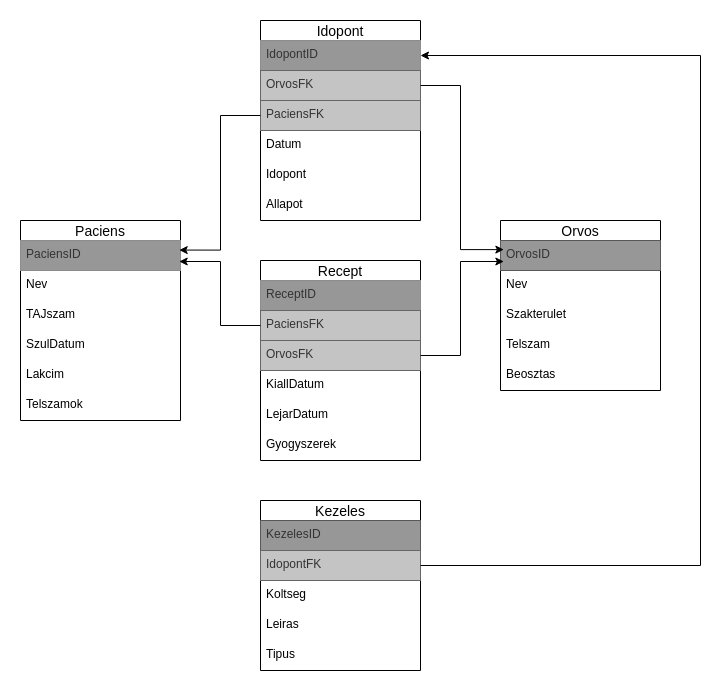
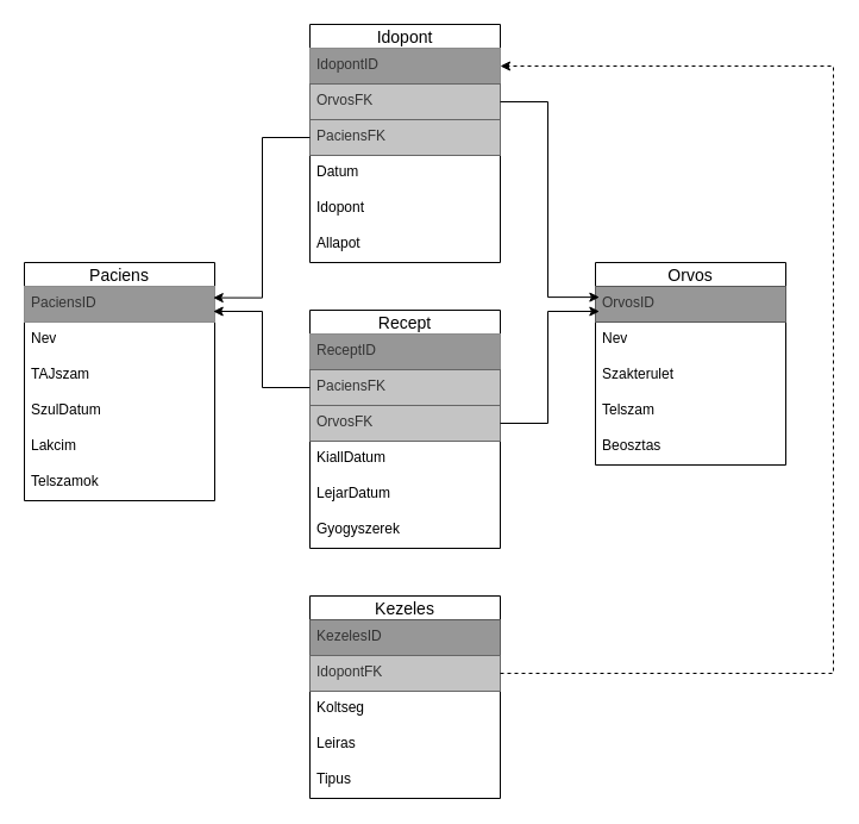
  <mxCell id="0" />
  <mxCell id="1" parent="0" />
  <mxCell id="2" value="Paciens" style="swimlane;fontStyle=0;childLayout=stackLayout;horizontal=1;startSize=20;horizontalStack=0;resizeParent=1;resizeParentMax=0;resizeLast=0;collapsible=1;marginBottom=0;align=center;fontSize=14;" vertex="1" parent="1"><mxGeometry x="20" y="220" width="160" height="200" as="geometry" /></mxCell>
  <mxCell id="3" value="PaciensID" style="text;strokeColor=#8C8C8C;fillColor=#979797;spacingLeft=4;spacingRight=4;overflow=hidden;rotatable=0;points=[[0,0.5],[1,0.5]];portConstraint=eastwest;fontSize=12;whiteSpace=wrap;html=1;fontColor=#333333;" vertex="1" parent="2"><mxGeometry y="20" width="160" height="30" as="geometry" /></mxCell>
  <mxCell id="4" value="Nev" style="text;strokeColor=none;fillColor=none;spacingLeft=4;spacingRight=4;overflow=hidden;rotatable=0;points=[[0,0.5],[1,0.5]];portConstraint=eastwest;fontSize=12;whiteSpace=wrap;html=1;" vertex="1" parent="2"><mxGeometry y="50" width="160" height="30" as="geometry" /></mxCell>
  <mxCell id="5" value="TAJszam" style="text;strokeColor=none;fillColor=none;spacingLeft=4;spacingRight=4;overflow=hidden;rotatable=0;points=[[0,0.5],[1,0.5]];portConstraint=eastwest;fontSize=12;whiteSpace=wrap;html=1;" vertex="1" parent="2"><mxGeometry y="80" width="160" height="30" as="geometry" /></mxCell>
  <mxCell id="6" value="SzulDatum" style="text;strokeColor=none;fillColor=none;spacingLeft=4;spacingRight=4;overflow=hidden;rotatable=0;points=[[0,0.5],[1,0.5]];portConstraint=eastwest;fontSize=12;whiteSpace=wrap;html=1;" vertex="1" parent="2"><mxGeometry y="110" width="160" height="30" as="geometry" /></mxCell>
  <mxCell id="7" value="Lakcim" style="text;strokeColor=none;fillColor=none;spacingLeft=4;spacingRight=4;overflow=hidden;rotatable=0;points=[[0,0.5],[1,0.5]];portConstraint=eastwest;fontSize=12;whiteSpace=wrap;html=1;" vertex="1" parent="2"><mxGeometry y="140" width="160" height="30" as="geometry" /></mxCell>
  <mxCell id="8" value="Telszamok" style="text;strokeColor=none;fillColor=none;spacingLeft=4;spacingRight=4;overflow=hidden;rotatable=0;points=[[0,0.5],[1,0.5]];portConstraint=eastwest;fontSize=12;whiteSpace=wrap;html=1;" vertex="1" parent="2"><mxGeometry y="170" width="160" height="30" as="geometry" /></mxCell>
  <mxCell id="9" value="Orvos" style="swimlane;fontStyle=0;childLayout=stackLayout;horizontal=1;startSize=20;horizontalStack=0;resizeParent=1;resizeParentMax=0;resizeLast=0;collapsible=1;marginBottom=0;align=center;fontSize=14;" vertex="1" parent="1"><mxGeometry x="500" y="220" width="160" height="170" as="geometry" /></mxCell>
  <mxCell id="10" value="OrvosID" style="text;strokeColor=#585858;fillColor=#979797;spacingLeft=4;spacingRight=4;overflow=hidden;rotatable=0;points=[[0,0.5],[1,0.5]];portConstraint=eastwest;fontSize=12;whiteSpace=wrap;html=1;fontColor=#333333;" vertex="1" parent="9"><mxGeometry y="20" width="160" height="30" as="geometry" /></mxCell>
  <mxCell id="11" value="Nev" style="text;strokeColor=none;fillColor=none;spacingLeft=4;spacingRight=4;overflow=hidden;rotatable=0;points=[[0,0.5],[1,0.5]];portConstraint=eastwest;fontSize=12;whiteSpace=wrap;html=1;" vertex="1" parent="9"><mxGeometry y="50" width="160" height="30" as="geometry" /></mxCell>
  <mxCell id="12" value="Szakterulet" style="text;strokeColor=none;fillColor=none;spacingLeft=4;spacingRight=4;overflow=hidden;rotatable=0;points=[[0,0.5],[1,0.5]];portConstraint=eastwest;fontSize=12;whiteSpace=wrap;html=1;" vertex="1" parent="9"><mxGeometry y="80" width="160" height="30" as="geometry" /></mxCell>
  <mxCell id="13" value="Telszam" style="text;strokeColor=none;fillColor=none;spacingLeft=4;spacingRight=4;overflow=hidden;rotatable=0;points=[[0,0.5],[1,0.5]];portConstraint=eastwest;fontSize=12;whiteSpace=wrap;html=1;" vertex="1" parent="9"><mxGeometry y="110" width="160" height="30" as="geometry" /></mxCell>
  <mxCell id="14" value="Beosztas" style="text;strokeColor=none;fillColor=none;spacingLeft=4;spacingRight=4;overflow=hidden;rotatable=0;points=[[0,0.5],[1,0.5]];portConstraint=eastwest;fontSize=12;whiteSpace=wrap;html=1;" vertex="1" parent="9"><mxGeometry y="140" width="160" height="30" as="geometry" /></mxCell>
  <mxCell id="15" value="Recept" style="swimlane;fontStyle=0;childLayout=stackLayout;horizontal=1;startSize=20;horizontalStack=0;resizeParent=1;resizeParentMax=0;resizeLast=0;collapsible=1;marginBottom=0;align=center;fontSize=14;" vertex="1" parent="1"><mxGeometry x="260" y="260" width="160" height="200" as="geometry" /></mxCell>
  <mxCell id="16" value="ReceptID" style="text;strokeColor=#8C8C8C;fillColor=#979797;spacingLeft=4;spacingRight=4;overflow=hidden;rotatable=0;points=[[0,0.5],[1,0.5]];portConstraint=eastwest;fontSize=12;whiteSpace=wrap;html=1;fontColor=#333333;" vertex="1" parent="15"><mxGeometry y="20" width="160" height="30" as="geometry" /></mxCell>
  <mxCell id="17" value="PaciensFK" style="text;strokeColor=#666666;fillColor=#C4C4C4;spacingLeft=4;spacingRight=4;overflow=hidden;rotatable=0;points=[[0,0.5],[1,0.5]];portConstraint=eastwest;fontSize=12;whiteSpace=wrap;html=1;fontColor=#333333;" vertex="1" parent="15"><mxGeometry y="50" width="160" height="30" as="geometry" /></mxCell>
  <mxCell id="18" value="OrvosFK" style="text;strokeColor=#666666;fillColor=#C4C4C4;spacingLeft=4;spacingRight=4;overflow=hidden;rotatable=0;points=[[0,0.5],[1,0.5]];portConstraint=eastwest;fontSize=12;whiteSpace=wrap;html=1;fontColor=#333333;" vertex="1" parent="15"><mxGeometry y="80" width="160" height="30" as="geometry" /></mxCell>
  <mxCell id="19" value="KiallDatum" style="text;strokeColor=none;fillColor=none;spacingLeft=4;spacingRight=4;overflow=hidden;rotatable=0;points=[[0,0.5],[1,0.5]];portConstraint=eastwest;fontSize=12;whiteSpace=wrap;html=1;" vertex="1" parent="15"><mxGeometry y="110" width="160" height="30" as="geometry" /></mxCell>
  <mxCell id="20" value="LejarDatum" style="text;strokeColor=none;fillColor=none;spacingLeft=4;spacingRight=4;overflow=hidden;rotatable=0;points=[[0,0.5],[1,0.5]];portConstraint=eastwest;fontSize=12;whiteSpace=wrap;html=1;" vertex="1" parent="15"><mxGeometry y="140" width="160" height="30" as="geometry" /></mxCell>
  <mxCell id="21" value="Gyogyszerek" style="text;strokeColor=none;fillColor=none;spacingLeft=4;spacingRight=4;overflow=hidden;rotatable=0;points=[[0,0.5],[1,0.5]];portConstraint=eastwest;fontSize=12;whiteSpace=wrap;html=1;" vertex="1" parent="15"><mxGeometry y="170" width="160" height="30" as="geometry" /></mxCell>
  <mxCell id="22" value="Idopont" style="swimlane;fontStyle=0;childLayout=stackLayout;horizontal=1;startSize=20;horizontalStack=0;resizeParent=1;resizeParentMax=0;resizeLast=0;collapsible=1;marginBottom=0;align=center;fontSize=14;" vertex="1" parent="1"><mxGeometry x="260" y="20" width="160" height="200" as="geometry" /></mxCell>
  <mxCell id="23" value="IdopontID" style="text;strokeColor=#8C8C8C;fillColor=#979797;spacingLeft=4;spacingRight=4;overflow=hidden;rotatable=0;points=[[0,0.5],[1,0.5]];portConstraint=eastwest;fontSize=12;whiteSpace=wrap;html=1;fontColor=#333333;" vertex="1" parent="22"><mxGeometry y="20" width="160" height="30" as="geometry" /></mxCell>
  <mxCell id="24" value="OrvosFK" style="text;strokeColor=#666666;fillColor=#C4C4C4;spacingLeft=4;spacingRight=4;overflow=hidden;rotatable=0;points=[[0,0.5],[1,0.5]];portConstraint=eastwest;fontSize=12;whiteSpace=wrap;html=1;fontColor=#333333;" vertex="1" parent="22"><mxGeometry y="50" width="160" height="30" as="geometry" /></mxCell>
  <mxCell id="25" value="PaciensFK" style="text;strokeColor=#666666;fillColor=#C4C4C4;spacingLeft=4;spacingRight=4;overflow=hidden;rotatable=0;points=[[0,0.5],[1,0.5]];portConstraint=eastwest;fontSize=12;whiteSpace=wrap;html=1;fontColor=#333333;" vertex="1" parent="22"><mxGeometry y="80" width="160" height="30" as="geometry" /></mxCell>
  <mxCell id="26" value="Datum" style="text;strokeColor=none;fillColor=none;spacingLeft=4;spacingRight=4;overflow=hidden;rotatable=0;points=[[0,0.5],[1,0.5]];portConstraint=eastwest;fontSize=12;whiteSpace=wrap;html=1;" vertex="1" parent="22"><mxGeometry y="110" width="160" height="30" as="geometry" /></mxCell>
  <mxCell id="27" value="Idopont" style="text;strokeColor=none;fillColor=none;spacingLeft=4;spacingRight=4;overflow=hidden;rotatable=0;points=[[0,0.5],[1,0.5]];portConstraint=eastwest;fontSize=12;whiteSpace=wrap;html=1;" vertex="1" parent="22"><mxGeometry y="140" width="160" height="30" as="geometry" /></mxCell>
  <mxCell id="28" value="Allapot" style="text;strokeColor=none;fillColor=none;spacingLeft=4;spacingRight=4;overflow=hidden;rotatable=0;points=[[0,0.5],[1,0.5]];portConstraint=eastwest;fontSize=12;whiteSpace=wrap;html=1;" vertex="1" parent="22"><mxGeometry y="170" width="160" height="30" as="geometry" /></mxCell>
  <mxCell id="29" value="Kezeles" style="swimlane;fontStyle=0;childLayout=stackLayout;horizontal=1;startSize=20;horizontalStack=0;resizeParent=1;resizeParentMax=0;resizeLast=0;collapsible=1;marginBottom=0;align=center;fontSize=14;" vertex="1" parent="1"><mxGeometry x="260" y="500" width="160" height="170" as="geometry" /></mxCell>
  <mxCell id="30" value="KezelesID" style="text;strokeColor=#585858;fillColor=#979797;spacingLeft=4;spacingRight=4;overflow=hidden;rotatable=0;points=[[0,0.5],[1,0.5]];portConstraint=eastwest;fontSize=12;whiteSpace=wrap;html=1;fontColor=#333333;" vertex="1" parent="29"><mxGeometry y="20" width="160" height="30" as="geometry" /></mxCell>
  <mxCell id="31" value="IdopontFK" style="text;strokeColor=#666666;fillColor=#C4C4C4;spacingLeft=4;spacingRight=4;overflow=hidden;rotatable=0;points=[[0,0.5],[1,0.5]];portConstraint=eastwest;fontSize=12;whiteSpace=wrap;html=1;fontColor=#333333;" vertex="1" parent="29"><mxGeometry y="50" width="160" height="30" as="geometry" /></mxCell>
  <mxCell id="32" value="Koltseg" style="text;strokeColor=none;fillColor=none;spacingLeft=4;spacingRight=4;overflow=hidden;rotatable=0;points=[[0,0.5],[1,0.5]];portConstraint=eastwest;fontSize=12;whiteSpace=wrap;html=1;" vertex="1" parent="29"><mxGeometry y="80" width="160" height="30" as="geometry" /></mxCell>
  <mxCell id="33" value="Leiras" style="text;strokeColor=none;fillColor=none;spacingLeft=4;spacingRight=4;overflow=hidden;rotatable=0;points=[[0,0.5],[1,0.5]];portConstraint=eastwest;fontSize=12;whiteSpace=wrap;html=1;" vertex="1" parent="29"><mxGeometry y="110" width="160" height="30" as="geometry" /></mxCell>
  <mxCell id="34" value="Tipus" style="text;strokeColor=none;fillColor=none;spacingLeft=4;spacingRight=4;overflow=hidden;rotatable=0;points=[[0,0.5],[1,0.5]];portConstraint=eastwest;fontSize=12;whiteSpace=wrap;html=1;" vertex="1" parent="29"><mxGeometry y="140" width="160" height="30" as="geometry" /></mxCell>
  <mxCell id="35" style="edgeStyle=orthogonalEdgeStyle;rounded=0;orthogonalLoop=1;jettySize=auto;html=1;exitX=0;exitY=0.5;exitDx=0;exitDy=0;entryX=0.992;entryY=0.7;entryDx=0;entryDy=0;entryPerimeter=0;" edge="1" parent="1" source="17" target="3"><mxGeometry relative="1" as="geometry" /></mxCell>
  <mxCell id="36" style="edgeStyle=orthogonalEdgeStyle;rounded=0;orthogonalLoop=1;jettySize=auto;html=1;exitX=0;exitY=0.5;exitDx=0;exitDy=0;entryX=0.992;entryY=0.319;entryDx=0;entryDy=0;entryPerimeter=0;" edge="1" parent="1" source="25" target="3"><mxGeometry relative="1" as="geometry" /></mxCell>
  <mxCell id="37" style="edgeStyle=orthogonalEdgeStyle;rounded=0;orthogonalLoop=1;jettySize=auto;html=1;exitX=1;exitY=0.5;exitDx=0;exitDy=0;entryX=0.021;entryY=0.7;entryDx=0;entryDy=0;entryPerimeter=0;" edge="1" parent="1" source="18" target="10"><mxGeometry relative="1" as="geometry" /></mxCell>
  <mxCell id="38" style="edgeStyle=orthogonalEdgeStyle;rounded=0;orthogonalLoop=1;jettySize=auto;html=1;exitX=1;exitY=0.5;exitDx=0;exitDy=0;entryX=0.021;entryY=0.304;entryDx=0;entryDy=0;entryPerimeter=0;" edge="1" parent="1" source="24" target="10"><mxGeometry relative="1" as="geometry" /></mxCell>
- <mxCell id="39" style="edgeStyle=orthogonalEdgeStyle;rounded=0;orthogonalLoop=1;jettySize=auto;html=1;exitX=1;exitY=0.5;exitDx=0;exitDy=0;entryX=1;entryY=0.5;entryDx=0;entryDy=0;" edge="1" parent="1" source="31" target="23"><mxGeometry relative="1" as="geometry"><Array as="points"><mxPoint x="700" y="565" /><mxPoint x="700" y="55" /></Array></mxGeometry></mxCell>
+ <mxCell id="39" style="edgeStyle=orthogonalEdgeStyle;rounded=0;orthogonalLoop=1;jettySize=auto;html=1;exitX=1;exitY=0.5;exitDx=0;exitDy=0;entryX=1;entryY=0.5;entryDx=0;entryDy=0;dashed=1;" edge="1" parent="1" source="31" target="23"><mxGeometry relative="1" as="geometry"><Array as="points"><mxPoint x="700" y="565" /><mxPoint x="700" y="55" /></Array></mxGeometry></mxCell>
